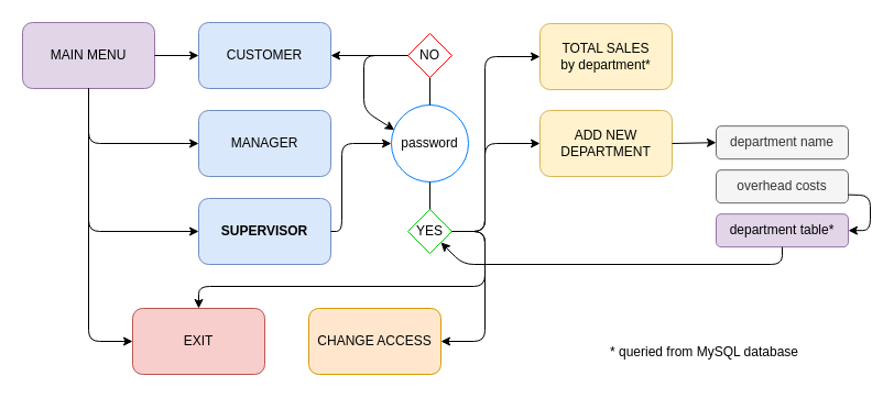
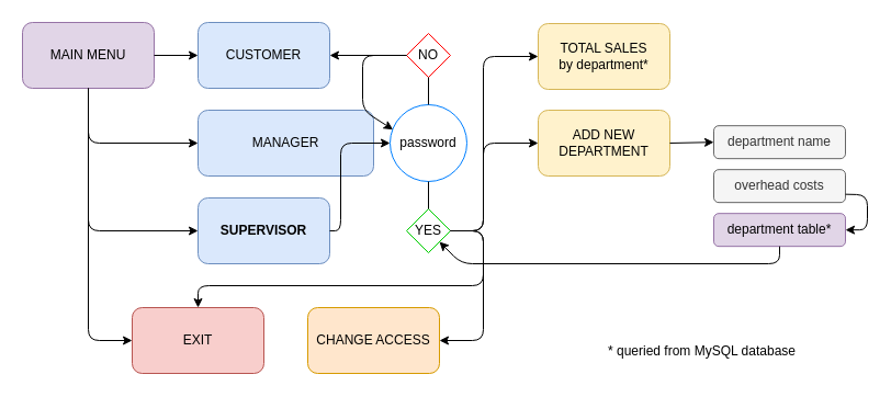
  <mxCell id="0" />
  <mxCell id="1" parent="0" />
  <mxCell id="2" value="CHANGE ACCESS" style="rounded=1;whiteSpace=wrap;html=1;labelBackgroundColor=none;strokeColor=#d79b00;strokeWidth=1;fillColor=#ffe6cc;" vertex="1" parent="1"><mxGeometry x="280" y="280" width="120" height="60" as="geometry" /></mxCell>
  <mxCell id="3" value="EXIT" style="rounded=1;whiteSpace=wrap;html=1;labelBackgroundColor=none;strokeColor=#b85450;strokeWidth=1;fillColor=#f8cecc;" vertex="1" parent="1"><mxGeometry x="120" y="280" width="120" height="60" as="geometry" /></mxCell>
  <mxCell id="4" value="CUSTOMER" style="rounded=1;whiteSpace=wrap;html=1;labelBackgroundColor=none;strokeColor=#6c8ebf;strokeWidth=1;fillColor=#dae8fc;" vertex="1" parent="1"><mxGeometry x="180" y="20" width="120" height="60" as="geometry" /></mxCell>
  <mxCell id="5" value="MAIN MENU" style="rounded=1;whiteSpace=wrap;html=1;labelBackgroundColor=none;strokeColor=#9673a6;strokeWidth=1;fillColor=#e1d5e7;" vertex="1" parent="1"><mxGeometry x="20" y="20" width="120" height="60" as="geometry" /></mxCell>
  <mxCell id="6" value="" style="endArrow=classic;html=1;exitX=1;exitY=0.5;exitDx=0;exitDy=0;entryX=0;entryY=0.5;entryDx=0;entryDy=0;" edge="1" parent="1" source="5" target="4"><mxGeometry width="50" height="50" relative="1" as="geometry"><mxPoint x="70" y="200" as="sourcePoint" /><mxPoint x="120" y="150" as="targetPoint" /></mxGeometry></mxCell>
- <mxCell id="7" value="MANAGER" style="rounded=1;whiteSpace=wrap;html=1;labelBackgroundColor=none;strokeColor=#6c8ebf;strokeWidth=1;fillColor=#dae8fc;" vertex="1" parent="1"><mxGeometry x="180" y="100" width="120" height="60" as="geometry" /></mxCell>
+ <mxCell id="7" value="MANAGER" style="rounded=1;whiteSpace=wrap;html=1;labelBackgroundColor=none;strokeColor=#6c8ebf;strokeWidth=1;fillColor=#dae8fc;" vertex="1" parent="1"><mxGeometry x="180" y="100" width="160" height="60" as="geometry" /></mxCell>
  <mxCell id="8" value="&lt;b&gt;SUPERVISOR&lt;/b&gt;" style="rounded=1;whiteSpace=wrap;html=1;labelBackgroundColor=none;strokeColor=#6c8ebf;strokeWidth=1;fillColor=#dae8fc;" vertex="1" parent="1"><mxGeometry x="180" y="180" width="120" height="60" as="geometry" /></mxCell>
  <mxCell id="9" value="" style="endArrow=classic;html=1;entryX=0;entryY=0.5;entryDx=0;entryDy=0;" edge="1" parent="1" target="7"><mxGeometry width="50" height="50" relative="1" as="geometry"><mxPoint x="80" y="80" as="sourcePoint" /><mxPoint x="210" y="130.333" as="targetPoint" /><Array as="points"><mxPoint x="80" y="130" /></Array></mxGeometry></mxCell>
  <mxCell id="10" value="" style="endArrow=classic;html=1;exitX=0.25;exitY=1;exitDx=0;exitDy=0;entryX=0;entryY=0.5;entryDx=0;entryDy=0;" edge="1" parent="1" target="8"><mxGeometry width="50" height="50" relative="1" as="geometry"><mxPoint x="80" y="80.333" as="sourcePoint" /><mxPoint x="210" y="210.333" as="targetPoint" /><Array as="points"><mxPoint x="80" y="210" /></Array></mxGeometry></mxCell>
  <mxCell id="11" value="" style="endArrow=classic;html=1;entryX=0;entryY=0.5;entryDx=0;entryDy=0;" edge="1" parent="1" target="3"><mxGeometry width="50" height="50" relative="1" as="geometry"><mxPoint x="80" y="80" as="sourcePoint" /><mxPoint x="150" y="310.333" as="targetPoint" /><Array as="points"><mxPoint x="80" y="310" /></Array></mxGeometry></mxCell>
  <mxCell id="12" value="YES" style="rhombus;whiteSpace=wrap;html=1;labelBackgroundColor=none;strokeWidth=1;strokeColor=#00CC00;" vertex="1" parent="1"><mxGeometry x="370" y="190" width="40" height="40" as="geometry" /></mxCell>
  <mxCell id="13" value="NO" style="rhombus;whiteSpace=wrap;html=1;labelBackgroundColor=none;strokeWidth=1;strokeColor=#FF0000;" vertex="1" parent="1"><mxGeometry x="370" y="30" width="40" height="40" as="geometry" /></mxCell>
  <mxCell id="14" value="* queried from MySQL database" style="text;html=1;resizable=0;points=[];autosize=1;align=left;verticalAlign=top;spacingTop=-4;" vertex="1" parent="1"><mxGeometry x="552" y="310" width="190" height="20" as="geometry" /></mxCell>
  <mxCell id="15" value="password" style="ellipse;whiteSpace=wrap;html=1;aspect=fixed;labelBackgroundColor=none;strokeWidth=1;strokeColor=#007FFF;" vertex="1" parent="1"><mxGeometry x="355" y="95" width="70" height="70" as="geometry" /></mxCell>
  <mxCell id="16" value="" style="endArrow=classic;html=1;exitX=1;exitY=0.5;exitDx=0;exitDy=0;entryX=0;entryY=0.5;entryDx=0;entryDy=0;" edge="1" parent="1" source="8" target="15"><mxGeometry width="50" height="50" relative="1" as="geometry"><mxPoint x="420" y="131" as="sourcePoint" /><mxPoint x="470" y="81" as="targetPoint" /><Array as="points"><mxPoint x="310" y="210" /><mxPoint x="310" y="130" /></Array></mxGeometry></mxCell>
  <mxCell id="17" value="" style="endArrow=none;html=1;entryX=0.5;entryY=0;entryDx=0;entryDy=0;exitX=0.5;exitY=1;exitDx=0;exitDy=0;" edge="1" parent="1" source="13" target="15"><mxGeometry width="50" height="50" relative="1" as="geometry"><mxPoint x="410" y="200" as="sourcePoint" /><mxPoint x="460" y="150" as="targetPoint" /></mxGeometry></mxCell>
  <mxCell id="18" value="" style="endArrow=none;html=1;entryX=0.5;entryY=0;entryDx=0;entryDy=0;exitX=0.5;exitY=1;exitDx=0;exitDy=0;" edge="1" parent="1" source="15" target="12"><mxGeometry width="50" height="50" relative="1" as="geometry"><mxPoint x="390" y="166.667" as="sourcePoint" /><mxPoint x="390" y="183.333" as="targetPoint" /></mxGeometry></mxCell>
  <mxCell id="19" value="" style="endArrow=classic;html=1;exitX=0;exitY=0.5;exitDx=0;exitDy=0;entryX=1;entryY=0.5;entryDx=0;entryDy=0;" edge="1" parent="1" source="13" target="4"><mxGeometry width="50" height="50" relative="1" as="geometry"><mxPoint x="360" y="38.667" as="sourcePoint" /><mxPoint x="300" y="35.333" as="targetPoint" /></mxGeometry></mxCell>
  <mxCell id="20" value="" style="endArrow=classic;html=1;exitX=0;exitY=0.5;exitDx=0;exitDy=0;entryX=0.038;entryY=0.324;entryDx=0;entryDy=0;entryPerimeter=0;" edge="1" parent="1" source="13" target="15"><mxGeometry width="50" height="50" relative="1" as="geometry"><mxPoint x="460" y="110" as="sourcePoint" /><mxPoint x="510" y="60" as="targetPoint" /><Array as="points"><mxPoint x="330" y="50" /><mxPoint x="330" y="100" /></Array></mxGeometry></mxCell>
  <mxCell id="21" value="ADD NEW&lt;br&gt;DEPARTMENT" style="rounded=1;whiteSpace=wrap;html=1;labelBackgroundColor=none;strokeColor=#d6b656;strokeWidth=1;fillColor=#fff2cc;" vertex="1" parent="1"><mxGeometry x="490" y="100" width="120" height="60" as="geometry" /></mxCell>
  <mxCell id="22" value="TOTAL SALES&lt;br&gt;by department*" style="rounded=1;whiteSpace=wrap;html=1;labelBackgroundColor=none;strokeColor=#d6b656;strokeWidth=1;fillColor=#fff2cc;" vertex="1" parent="1"><mxGeometry x="490" y="21" width="120" height="60" as="geometry" /></mxCell>
  <mxCell id="23" value="department name" style="rounded=1;whiteSpace=wrap;html=1;labelBackgroundColor=none;strokeColor=#666666;strokeWidth=1;fillColor=#f5f5f5;fontColor=#333333;" vertex="1" parent="1"><mxGeometry x="650" y="114.167" width="120" height="30" as="geometry" /></mxCell>
  <mxCell id="24" value="overhead costs" style="rounded=1;whiteSpace=wrap;html=1;labelBackgroundColor=none;strokeColor=#666666;strokeWidth=1;fillColor=#f5f5f5;fontColor=#333333;" vertex="1" parent="1"><mxGeometry x="650" y="154.167" width="120" height="30" as="geometry" /></mxCell>
  <mxCell id="25" value="department table*" style="rounded=1;whiteSpace=wrap;html=1;labelBackgroundColor=none;strokeColor=#9673a6;strokeWidth=1;fillColor=#e1d5e7;" vertex="1" parent="1"><mxGeometry x="650" y="194.167" width="120" height="30" as="geometry" /></mxCell>
  <mxCell id="26" value="" style="endArrow=classic;html=1;entryX=1;entryY=0.5;entryDx=0;entryDy=0;exitX=1;exitY=0.75;exitDx=0;exitDy=0;" edge="1" parent="1" source="24" target="25"><mxGeometry width="50" height="50" relative="1" as="geometry"><mxPoint x="780" y="59.5" as="sourcePoint" /><mxPoint x="780" y="92" as="targetPoint" /><Array as="points"><mxPoint x="790" y="177.167" /><mxPoint x="790" y="209.167" /></Array></mxGeometry></mxCell>
  <mxCell id="27" value="" style="endArrow=classic;html=1;entryX=0;entryY=0.5;entryDx=0;entryDy=0;exitX=1;exitY=0.5;exitDx=0;exitDy=0;" edge="1" parent="1" source="12" target="22"><mxGeometry width="50" height="50" relative="1" as="geometry"><mxPoint x="355" y="400" as="sourcePoint" /><mxPoint x="470" y="210.333" as="targetPoint" /><Array as="points"><mxPoint x="440" y="210" /><mxPoint x="440" y="51" /></Array></mxGeometry></mxCell>
  <mxCell id="28" value="" style="endArrow=classic;html=1;exitX=1;exitY=0.5;exitDx=0;exitDy=0;entryX=1;entryY=0.5;entryDx=0;entryDy=0;" edge="1" parent="1" source="12" target="2"><mxGeometry width="50" height="50" relative="1" as="geometry"><mxPoint x="390" y="325" as="sourcePoint" /><mxPoint x="440" y="275" as="targetPoint" /><Array as="points"><mxPoint x="440" y="210" /><mxPoint x="440" y="310" /></Array></mxGeometry></mxCell>
  <mxCell id="29" value="" style="endArrow=classic;html=1;entryX=0;entryY=0.5;entryDx=0;entryDy=0;exitX=1;exitY=0.5;exitDx=0;exitDy=0;" edge="1" parent="1" source="12" target="21"><mxGeometry width="50" height="50" relative="1" as="geometry"><mxPoint x="457" y="205" as="sourcePoint" /><mxPoint x="507" y="155" as="targetPoint" /><Array as="points"><mxPoint x="440" y="210" /><mxPoint x="440" y="130" /></Array></mxGeometry></mxCell>
  <mxCell id="30" value="" style="endArrow=classic;html=1;exitX=1;exitY=0.5;exitDx=0;exitDy=0;entryX=0.5;entryY=0;entryDx=0;entryDy=0;" edge="1" parent="1" source="12" target="3"><mxGeometry width="50" height="50" relative="1" as="geometry"><mxPoint x="505" y="240" as="sourcePoint" /><mxPoint x="555" y="190" as="targetPoint" /><Array as="points"><mxPoint x="440" y="210" /><mxPoint x="440" y="260" /><mxPoint x="180" y="260" /></Array></mxGeometry></mxCell>
  <mxCell id="31" value="" style="endArrow=classic;html=1;exitX=1;exitY=0.5;exitDx=0;exitDy=0;entryX=0;entryY=0.5;entryDx=0;entryDy=0;" edge="1" parent="1" source="21" target="23"><mxGeometry width="50" height="50" relative="1" as="geometry"><mxPoint x="560" y="210" as="sourcePoint" /><mxPoint x="610" y="160" as="targetPoint" /></mxGeometry></mxCell>
  <mxCell id="32" value="" style="endArrow=classic;html=1;exitX=0.5;exitY=1;exitDx=0;exitDy=0;entryX=1;entryY=1;entryDx=0;entryDy=0;" edge="1" parent="1" source="25" target="12"><mxGeometry width="50" height="50" relative="1" as="geometry"><mxPoint x="570" y="220" as="sourcePoint" /><mxPoint x="620" y="170" as="targetPoint" /><Array as="points"><mxPoint x="710" y="240" /><mxPoint x="420" y="240" /></Array></mxGeometry></mxCell>
